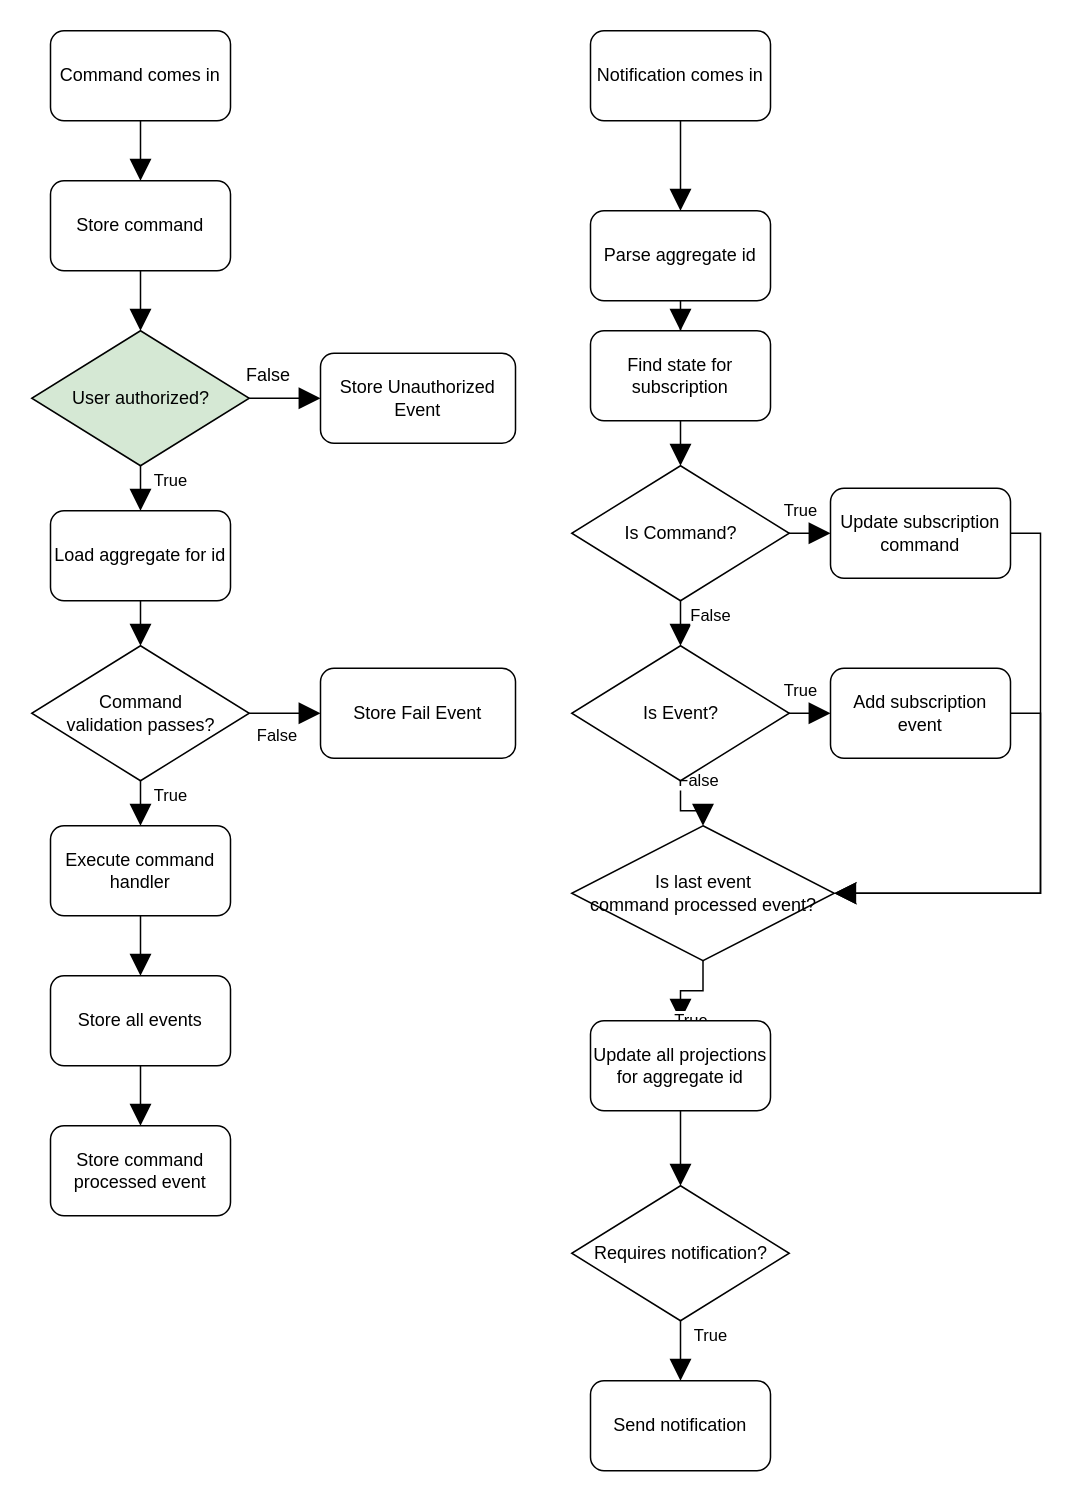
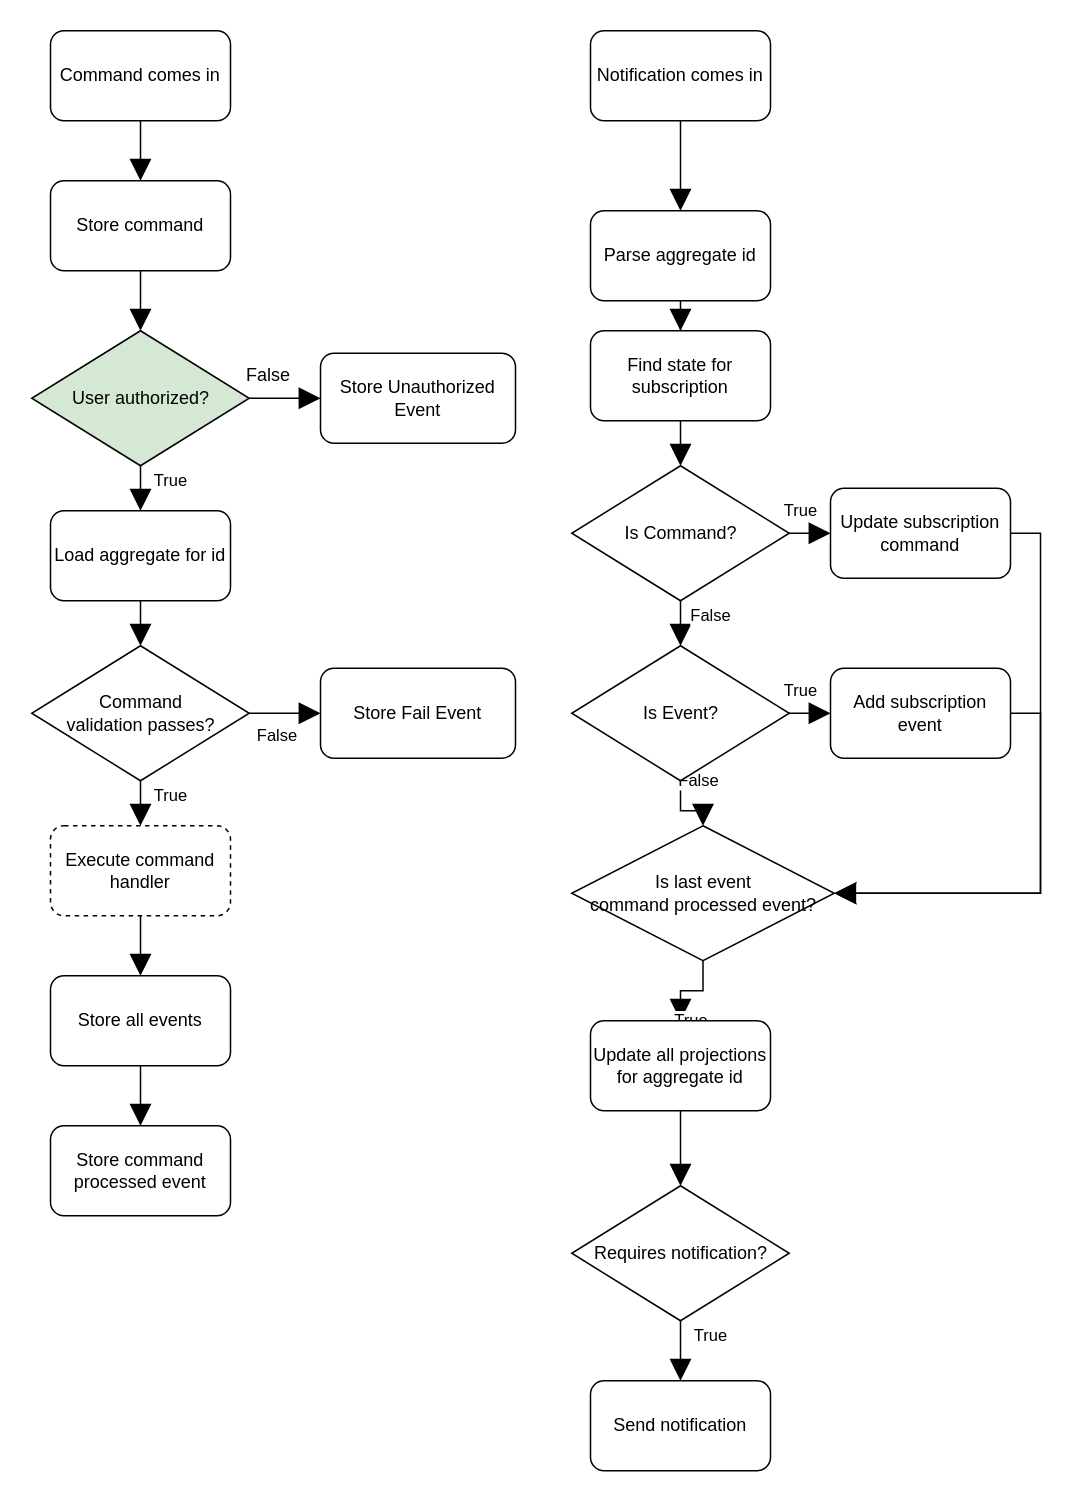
  <mxCell id="0" />
  <mxCell id="1" parent="0" />
  <mxCell id="2" value="" style="edgeStyle=orthogonalEdgeStyle;rounded=0;orthogonalLoop=1;jettySize=auto;html=1;endSize=12;startSize=12;endArrow=block;endFill=1;" edge="1" parent="1" source="3" target="8"><mxGeometry relative="1" as="geometry" /></mxCell>
  <mxCell id="3" value="Command comes in" style="rounded=1;whiteSpace=wrap;html=1;" vertex="1" parent="1"><mxGeometry x="33" y="20" width="120" height="60" as="geometry" /></mxCell>
  <mxCell id="4" value="True" style="edgeStyle=orthogonalEdgeStyle;rounded=0;orthogonalLoop=1;jettySize=auto;html=1;endSize=12;startSize=12;endArrow=block;endFill=1;" edge="1" parent="1" source="6" target="15"><mxGeometry x="-0.714" y="20" relative="1" as="geometry"><mxPoint as="offset" /></mxGeometry></mxCell>
  <mxCell id="5" value="" style="edgeStyle=orthogonalEdgeStyle;rounded=0;orthogonalLoop=1;jettySize=auto;html=1;endSize=12;startSize=12;endArrow=block;endFill=1;" edge="1" parent="1" source="6" target="9"><mxGeometry relative="1" as="geometry" /></mxCell>
  <mxCell id="6" value="User authorized?" style="rhombus;whiteSpace=wrap;html=1;fillColor=#d5e8d4;" vertex="1" parent="1"><mxGeometry x="20.5" y="220" width="145" height="90" as="geometry" /></mxCell>
  <mxCell id="7" value="" style="edgeStyle=orthogonalEdgeStyle;rounded=0;orthogonalLoop=1;jettySize=auto;html=1;endSize=12;startSize=12;endArrow=block;endFill=1;" edge="1" parent="1" source="8" target="6"><mxGeometry relative="1" as="geometry" /></mxCell>
  <mxCell id="8" value="Store command" style="rounded=1;whiteSpace=wrap;html=1;" vertex="1" parent="1"><mxGeometry x="33" y="120" width="120" height="60" as="geometry" /></mxCell>
  <mxCell id="9" value="Store Unauthorized Event" style="rounded=1;whiteSpace=wrap;html=1;" vertex="1" parent="1"><mxGeometry x="213" y="235" width="130" height="60" as="geometry" /></mxCell>
  <mxCell id="10" value="True" style="edgeStyle=orthogonalEdgeStyle;rounded=0;orthogonalLoop=1;jettySize=auto;html=1;endSize=12;startSize=12;endArrow=block;endFill=1;" edge="1" parent="1" source="12" target="17"><mxGeometry x="0.429" y="20" relative="1" as="geometry"><mxPoint as="offset" /></mxGeometry></mxCell>
  <mxCell id="11" value="False" style="edgeStyle=orthogonalEdgeStyle;rounded=0;orthogonalLoop=1;jettySize=auto;html=1;endSize=12;startSize=12;endArrow=block;endFill=1;" edge="1" parent="1" source="12" target="13"><mxGeometry x="-0.143" y="15" relative="1" as="geometry"><mxPoint as="offset" /></mxGeometry></mxCell>
  <mxCell id="12" value="Command &lt;br&gt;validation passes?" style="rhombus;whiteSpace=wrap;html=1;" vertex="1" parent="1"><mxGeometry x="20.5" y="430" width="145" height="90" as="geometry" /></mxCell>
  <mxCell id="13" value="Store Fail Event" style="rounded=1;whiteSpace=wrap;html=1;" vertex="1" parent="1"><mxGeometry x="213" y="445" width="130" height="60" as="geometry" /></mxCell>
  <mxCell id="14" value="" style="edgeStyle=orthogonalEdgeStyle;rounded=0;orthogonalLoop=1;jettySize=auto;html=1;endSize=12;startSize=12;endArrow=block;endFill=1;" edge="1" parent="1" source="15" target="12"><mxGeometry relative="1" as="geometry" /></mxCell>
  <mxCell id="15" value="Load aggregate for id" style="rounded=1;whiteSpace=wrap;html=1;" vertex="1" parent="1"><mxGeometry x="33" y="340" width="120" height="60" as="geometry" /></mxCell>
  <mxCell id="16" value="" style="edgeStyle=orthogonalEdgeStyle;rounded=0;orthogonalLoop=1;jettySize=auto;html=1;endSize=12;startSize=12;endArrow=block;endFill=1;" edge="1" parent="1" source="17" target="19"><mxGeometry relative="1" as="geometry" /></mxCell>
- <mxCell id="17" value="Execute command handler" style="rounded=1;whiteSpace=wrap;html=1;" vertex="1" parent="1"><mxGeometry x="33" y="550" width="120" height="60" as="geometry" /></mxCell>
+ <mxCell id="17" value="Execute command handler" style="rounded=1;whiteSpace=wrap;html=1;dashed=1;" vertex="1" parent="1"><mxGeometry x="33" y="550" width="120" height="60" as="geometry" /></mxCell>
  <mxCell id="18" value="" style="edgeStyle=orthogonalEdgeStyle;rounded=0;orthogonalLoop=1;jettySize=auto;html=1;endArrow=block;endFill=1;startSize=12;endSize=12;" edge="1" parent="1" source="19" target="34"><mxGeometry relative="1" as="geometry" /></mxCell>
  <mxCell id="19" value="Store all events" style="rounded=1;whiteSpace=wrap;html=1;" vertex="1" parent="1"><mxGeometry x="33" y="650" width="120" height="60" as="geometry" /></mxCell>
  <mxCell id="20" value="" style="edgeStyle=orthogonalEdgeStyle;rounded=0;orthogonalLoop=1;jettySize=auto;html=1;endArrow=block;endFill=1;startSize=12;endSize=12;" edge="1" parent="1" source="21" target="26"><mxGeometry relative="1" as="geometry" /></mxCell>
  <mxCell id="21" value="Notification comes in" style="rounded=1;whiteSpace=wrap;html=1;" vertex="1" parent="1"><mxGeometry x="393" y="20" width="120" height="60" as="geometry" /></mxCell>
  <mxCell id="22" value="False" style="edgeStyle=orthogonalEdgeStyle;rounded=0;orthogonalLoop=1;jettySize=auto;html=1;endArrow=block;endFill=1;startSize=12;endSize=12;" edge="1" parent="1" source="24" target="31"><mxGeometry x="0.429" y="20" relative="1" as="geometry"><mxPoint as="offset" /></mxGeometry></mxCell>
  <mxCell id="23" value="True" style="edgeStyle=orthogonalEdgeStyle;rounded=0;orthogonalLoop=1;jettySize=auto;html=1;endArrow=block;endFill=1;startSize=12;endSize=12;" edge="1" parent="1" source="24" target="41"><mxGeometry x="0.448" y="15" relative="1" as="geometry"><mxPoint as="offset" /></mxGeometry></mxCell>
  <mxCell id="24" value="Is Command?" style="rhombus;whiteSpace=wrap;html=1;" vertex="1" parent="1"><mxGeometry x="380.5" y="310" width="145" height="90" as="geometry" /></mxCell>
  <mxCell id="25" value="" style="edgeStyle=orthogonalEdgeStyle;rounded=0;orthogonalLoop=1;jettySize=auto;html=1;endArrow=block;endFill=1;startSize=12;endSize=12;" edge="1" parent="1" source="26" target="28"><mxGeometry relative="1" as="geometry" /></mxCell>
  <mxCell id="26" value="Parse aggregate id" style="rounded=1;whiteSpace=wrap;html=1;" vertex="1" parent="1"><mxGeometry x="393" y="140" width="120" height="60" as="geometry" /></mxCell>
  <mxCell id="27" value="" style="edgeStyle=orthogonalEdgeStyle;rounded=0;orthogonalLoop=1;jettySize=auto;html=1;endArrow=block;endFill=1;startSize=12;endSize=12;" edge="1" parent="1" source="28" target="24"><mxGeometry relative="1" as="geometry" /></mxCell>
  <mxCell id="28" value="Find state for subscription" style="rounded=1;whiteSpace=wrap;html=1;" vertex="1" parent="1"><mxGeometry x="393" y="220" width="120" height="60" as="geometry" /></mxCell>
  <mxCell id="29" value="False" style="edgeStyle=orthogonalEdgeStyle;rounded=0;orthogonalLoop=1;jettySize=auto;html=1;endArrow=block;endFill=1;startSize=12;endSize=12;" edge="1" parent="1" source="31" target="33"><mxGeometry x="0.429" y="20" relative="1" as="geometry"><mxPoint as="offset" /></mxGeometry></mxCell>
  <mxCell id="30" value="True" style="edgeStyle=orthogonalEdgeStyle;rounded=0;orthogonalLoop=1;jettySize=auto;html=1;endArrow=block;endFill=1;startSize=12;endSize=12;" edge="1" parent="1" source="31" target="42"><mxGeometry x="0.448" y="15" relative="1" as="geometry"><mxPoint as="offset" /></mxGeometry></mxCell>
  <mxCell id="31" value="Is Event?" style="rhombus;whiteSpace=wrap;html=1;" vertex="1" parent="1"><mxGeometry x="380.5" y="430" width="145" height="90" as="geometry" /></mxCell>
  <mxCell id="32" value="True" style="edgeStyle=orthogonalEdgeStyle;rounded=0;orthogonalLoop=1;jettySize=auto;html=1;endArrow=block;endFill=1;startSize=12;endSize=12;" edge="1" parent="1" source="33" target="36"><mxGeometry x="0.0" y="20" relative="1" as="geometry"><mxPoint as="offset" /></mxGeometry></mxCell>
  <mxCell id="33" value="Is last event &lt;br&gt;command processed event?" style="rhombus;whiteSpace=wrap;html=1;" vertex="1" parent="1"><mxGeometry x="380.5" y="550" width="175" height="90" as="geometry" /></mxCell>
  <mxCell id="34" value="Store command processed event" style="rounded=1;whiteSpace=wrap;html=1;" vertex="1" parent="1"><mxGeometry x="33" y="750" width="120" height="60" as="geometry" /></mxCell>
  <mxCell id="35" value="" style="edgeStyle=orthogonalEdgeStyle;rounded=0;orthogonalLoop=1;jettySize=auto;html=1;endArrow=block;endFill=1;startSize=12;endSize=12;" edge="1" parent="1" source="36" target="38"><mxGeometry relative="1" as="geometry" /></mxCell>
  <mxCell id="36" value="Update all projections for aggregate id" style="rounded=1;whiteSpace=wrap;html=1;" vertex="1" parent="1"><mxGeometry x="393" y="680" width="120" height="60" as="geometry" /></mxCell>
  <mxCell id="37" value="True" style="edgeStyle=orthogonalEdgeStyle;rounded=0;orthogonalLoop=1;jettySize=auto;html=1;endArrow=block;endFill=1;startSize=12;endSize=12;" edge="1" parent="1" source="38" target="39"><mxGeometry x="0.0" y="20" relative="1" as="geometry"><mxPoint as="offset" /></mxGeometry></mxCell>
  <mxCell id="38" value="Requires notification?" style="rhombus;whiteSpace=wrap;html=1;" vertex="1" parent="1"><mxGeometry x="380.5" y="790" width="145" height="90" as="geometry" /></mxCell>
  <mxCell id="39" value="Send notification" style="rounded=1;whiteSpace=wrap;html=1;" vertex="1" parent="1"><mxGeometry x="393" y="920" width="120" height="60" as="geometry" /></mxCell>
  <mxCell id="40" value="False" style="text;html=1;align=center;verticalAlign=middle;resizable=0;points=[];autosize=1;strokeColor=none;fillColor=none;" vertex="1" parent="1"><mxGeometry x="153" y="235" width="50" height="30" as="geometry" /></mxCell>
  <mxCell id="41" value="Update subscription command" style="rounded=1;whiteSpace=wrap;html=1;" vertex="1" parent="1"><mxGeometry x="553" y="325" width="120" height="60" as="geometry" /></mxCell>
  <mxCell id="42" value="Add subscription event" style="rounded=1;whiteSpace=wrap;html=1;" vertex="1" parent="1"><mxGeometry x="553" y="445" width="120" height="60" as="geometry" /></mxCell>
  <mxCell id="43" value="" style="edgeStyle=orthogonalEdgeStyle;rounded=0;orthogonalLoop=1;jettySize=auto;html=1;endArrow=block;endFill=1;startSize=12;endSize=12;exitX=1;exitY=0.5;exitDx=0;exitDy=0;entryX=1;entryY=0.5;entryDx=0;entryDy=0;" edge="1" parent="1" source="41" target="33"><mxGeometry x="0.448" y="15" relative="1" as="geometry"><mxPoint x="535.451" y="365.03" as="sourcePoint" /><mxPoint x="563" y="365.03" as="targetPoint" /><mxPoint as="offset" /></mxGeometry></mxCell>
  <mxCell id="44" value="" style="endArrow=classic;html=1;rounded=0;startSize=12;endSize=12;exitX=1;exitY=0.5;exitDx=0;exitDy=0;entryX=1;entryY=0.5;entryDx=0;entryDy=0;edgeStyle=orthogonalEdgeStyle;" edge="1" parent="1" source="42" target="33"><mxGeometry width="50" height="50" relative="1" as="geometry"><mxPoint x="443" y="520" as="sourcePoint" /><mxPoint x="493" y="470" as="targetPoint" /><Array as="points"><mxPoint x="693" y="475" /><mxPoint x="693" y="595" /></Array></mxGeometry></mxCell>
